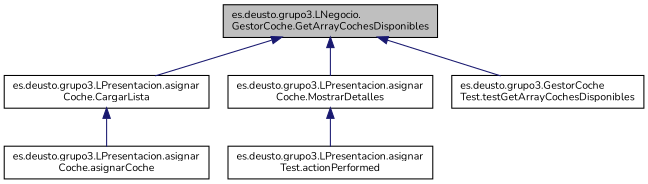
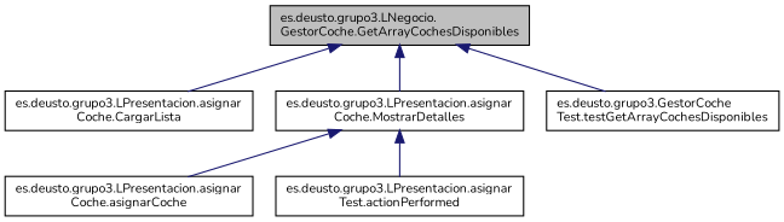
  digraph {
    fontname=Nunito
    rankdir=TB
    node [color=black fillcolor=white fontname=Nunito fontsize=10 shape=record style=filled]
    edge [color=midnightblue dir=back fontname=Nunito fontsize=10 labelfontname=Helvetica labelfontsize=10 style=solid]
    n1 [fillcolor=grey75 fontcolor=black height=0.2 label="es.deusto.grupo3.LNegocio.\lGestorCoche.GetArrayCochesDisponibles" width=0.4]
    n2 [height=0.2 label="es.deusto.grupo3.LPresentacion.asignar\lCoche.CargarLista" width=0.4]
    n3 [height=0.2 label="es.deusto.grupo3.LPresentacion.asignar\lCoche.MostrarDetalles" width=0.4]
    n4 [height=0.2 label="es.deusto.grupo3.GestorCoche\lTest.testGetArrayCochesDisponibles" width=0.4]
    n5 [height=0.2 label="es.deusto.grupo3.LPresentacion.asignar\lCoche.asignarCoche" width=0.4]
    n6 [height=0.2 label="es.deusto.grupo3.LPresentacion.asignar\lTest.actionPerformed" width=0.4]
    n1 -> n2
    n1 -> n3
    n1 -> n4
-   n2 -> n5
+   n3 -> n5
    n3 -> n6
  }
